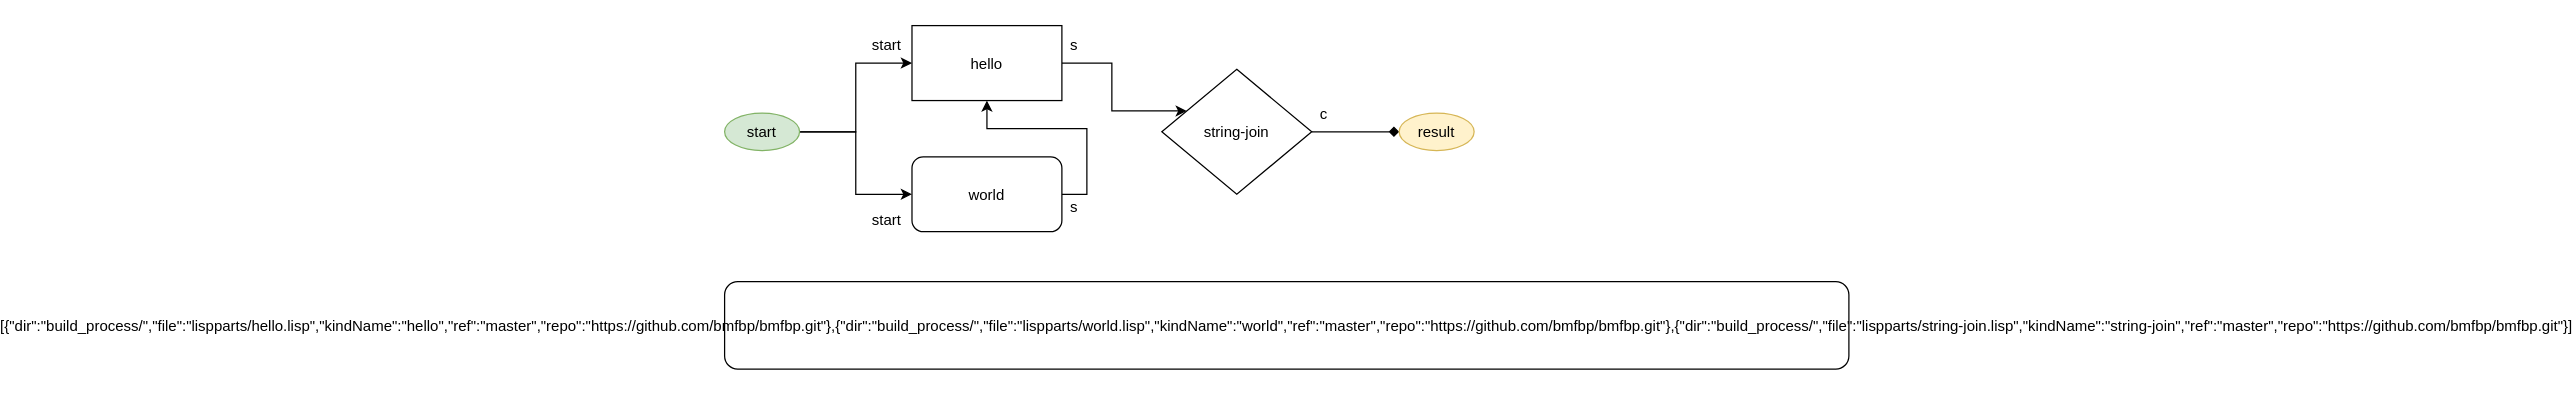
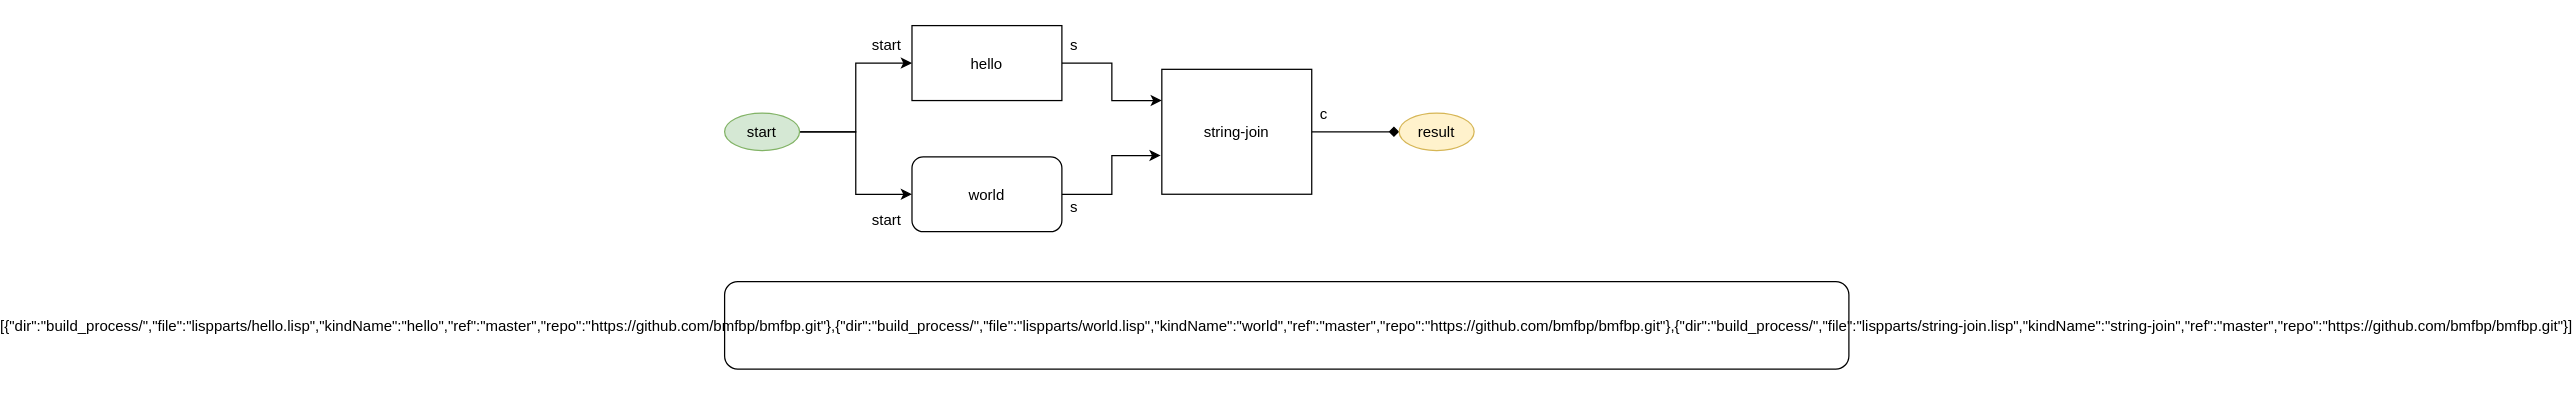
  <mxCell id="0" />
  <mxCell id="1" parent="0" />
  <mxCell id="2" style="edgeStyle=orthogonalEdgeStyle;rounded=0;orthogonalLoop=1;jettySize=auto;html=1;exitX=1;exitY=0.5;exitDx=0;exitDy=0;entryX=0;entryY=0.25;entryDx=0;entryDy=0;" parent="1" source="3" target="7" edge="1"><mxGeometry relative="1" as="geometry" /></mxCell>
  <mxCell id="3" value="hello" style="rounded=0;" parent="1" vertex="1"><mxGeometry x="170" y="20" width="120" height="60" as="geometry" /></mxCell>
- <mxCell id="4" style="edgeStyle=orthogonalEdgeStyle;rounded=0;orthogonalLoop=1;jettySize=auto;html=1;exitX=1;exitY=0.5;exitDx=0;exitDy=0;" parent="1" source="5" target="3" edge="1"><mxGeometry relative="1" as="geometry" /></mxCell>
+ <mxCell id="4" style="edgeStyle=orthogonalEdgeStyle;rounded=0;orthogonalLoop=1;jettySize=auto;html=1;exitX=1;exitY=0.5;exitDx=0;exitDy=0;entryX=-0.008;entryY=0.69;entryDx=0;entryDy=0;entryPerimeter=0;" parent="1" source="5" target="7" edge="1"><mxGeometry relative="1" as="geometry" /></mxCell>
  <mxCell id="5" value="world" style="rounded=1;" parent="1" vertex="1"><mxGeometry x="170" y="125" width="120" height="60" as="geometry" /></mxCell>
  <mxCell id="6" style="edgeStyle=orthogonalEdgeStyle;rounded=0;orthogonalLoop=1;jettySize=auto;html=1;exitX=1;exitY=0.5;exitDx=0;exitDy=0;entryX=0;entryY=0.5;entryDx=0;entryDy=0;endArrow=diamond;" parent="1" source="7" target="14" edge="1"><mxGeometry relative="1" as="geometry" /></mxCell>
- <mxCell id="7" value="string-join" style="rhombus;" parent="1" vertex="1"><mxGeometry x="370" y="55" width="120" height="100" as="geometry" /></mxCell>
+ <mxCell id="7" value="string-join" style="rounded=0;" parent="1" vertex="1"><mxGeometry x="370" y="55" width="120" height="100" as="geometry" /></mxCell>
  <mxCell id="8" value="c" style="text;strokeColor=none;fillColor=none;align=center;verticalAlign=middle;rounded=0;" parent="1" vertex="1"><mxGeometry x="490" y="80" width="20" height="20" as="geometry" /></mxCell>
  <mxCell id="9" value="s" style="text;strokeColor=none;fillColor=none;align=center;verticalAlign=middle;rounded=0;" parent="1" vertex="1"><mxGeometry x="290" y="25" width="20" height="20" as="geometry" /></mxCell>
  <mxCell id="10" value="s" style="text;strokeColor=none;fillColor=none;align=center;verticalAlign=middle;rounded=0;" parent="1" vertex="1"><mxGeometry x="290" y="155" width="20" height="20" as="geometry" /></mxCell>
  <mxCell id="11" style="edgeStyle=orthogonalEdgeStyle;rounded=0;orthogonalLoop=1;jettySize=auto;html=1;exitX=1;exitY=0.5;exitDx=0;exitDy=0;entryX=0;entryY=0.5;entryDx=0;entryDy=0;" parent="1" source="13" target="3" edge="1"><mxGeometry relative="1" as="geometry" /></mxCell>
  <mxCell id="12" style="edgeStyle=orthogonalEdgeStyle;rounded=0;orthogonalLoop=1;jettySize=auto;html=1;exitX=1;exitY=0.5;exitDx=0;exitDy=0;entryX=0;entryY=0.5;entryDx=0;entryDy=0;" parent="1" source="13" target="5" edge="1"><mxGeometry relative="1" as="geometry" /></mxCell>
  <mxCell id="13" value="start" style="ellipse;fillColor=#d5e8d4;strokeColor=#82b366;" parent="1" vertex="1"><mxGeometry x="20" y="90" width="60" height="30" as="geometry" /></mxCell>
  <mxCell id="14" value="result" style="ellipse;fillColor=#fff2cc;strokeColor=#d6b656;" parent="1" vertex="1"><mxGeometry x="560" y="90" width="60" height="30" as="geometry" /></mxCell>
  <mxCell id="15" value="[{&quot;dir&quot;:&quot;build_process/&quot;,&quot;file&quot;:&quot;lispparts/hello.lisp&quot;,&quot;kindName&quot;:&quot;hello&quot;,&quot;ref&quot;:&quot;master&quot;,&quot;repo&quot;:&quot;https://github.com/bmfbp/bmfbp.git&quot;},{&quot;dir&quot;:&quot;build_process/&quot;,&quot;file&quot;:&quot;lispparts/world.lisp&quot;,&quot;kindName&quot;:&quot;world&quot;,&quot;ref&quot;:&quot;master&quot;,&quot;repo&quot;:&quot;https://github.com/bmfbp/bmfbp.git&quot;},{&quot;dir&quot;:&quot;build_process/&quot;,&quot;file&quot;:&quot;lispparts/string-join.lisp&quot;,&quot;kindName&quot;:&quot;string-join&quot;,&quot;ref&quot;:&quot;master&quot;,&quot;repo&quot;:&quot;https://github.com/bmfbp/bmfbp.git&quot;}]" style="rounded=1;" parent="1" vertex="1"><mxGeometry x="20" y="225" width="900" height="70" as="geometry" /></mxCell>
  <mxCell id="16" value="start" style="text;strokeColor=none;fillColor=none;align=center;verticalAlign=middle;rounded=0;" parent="1" vertex="1"><mxGeometry x="130" y="25" width="40" height="20" as="geometry" /></mxCell>
  <mxCell id="17" value="start" style="text;strokeColor=none;fillColor=none;align=center;verticalAlign=middle;rounded=0;" parent="1" vertex="1"><mxGeometry x="130" y="165" width="40" height="20" as="geometry" /></mxCell>
